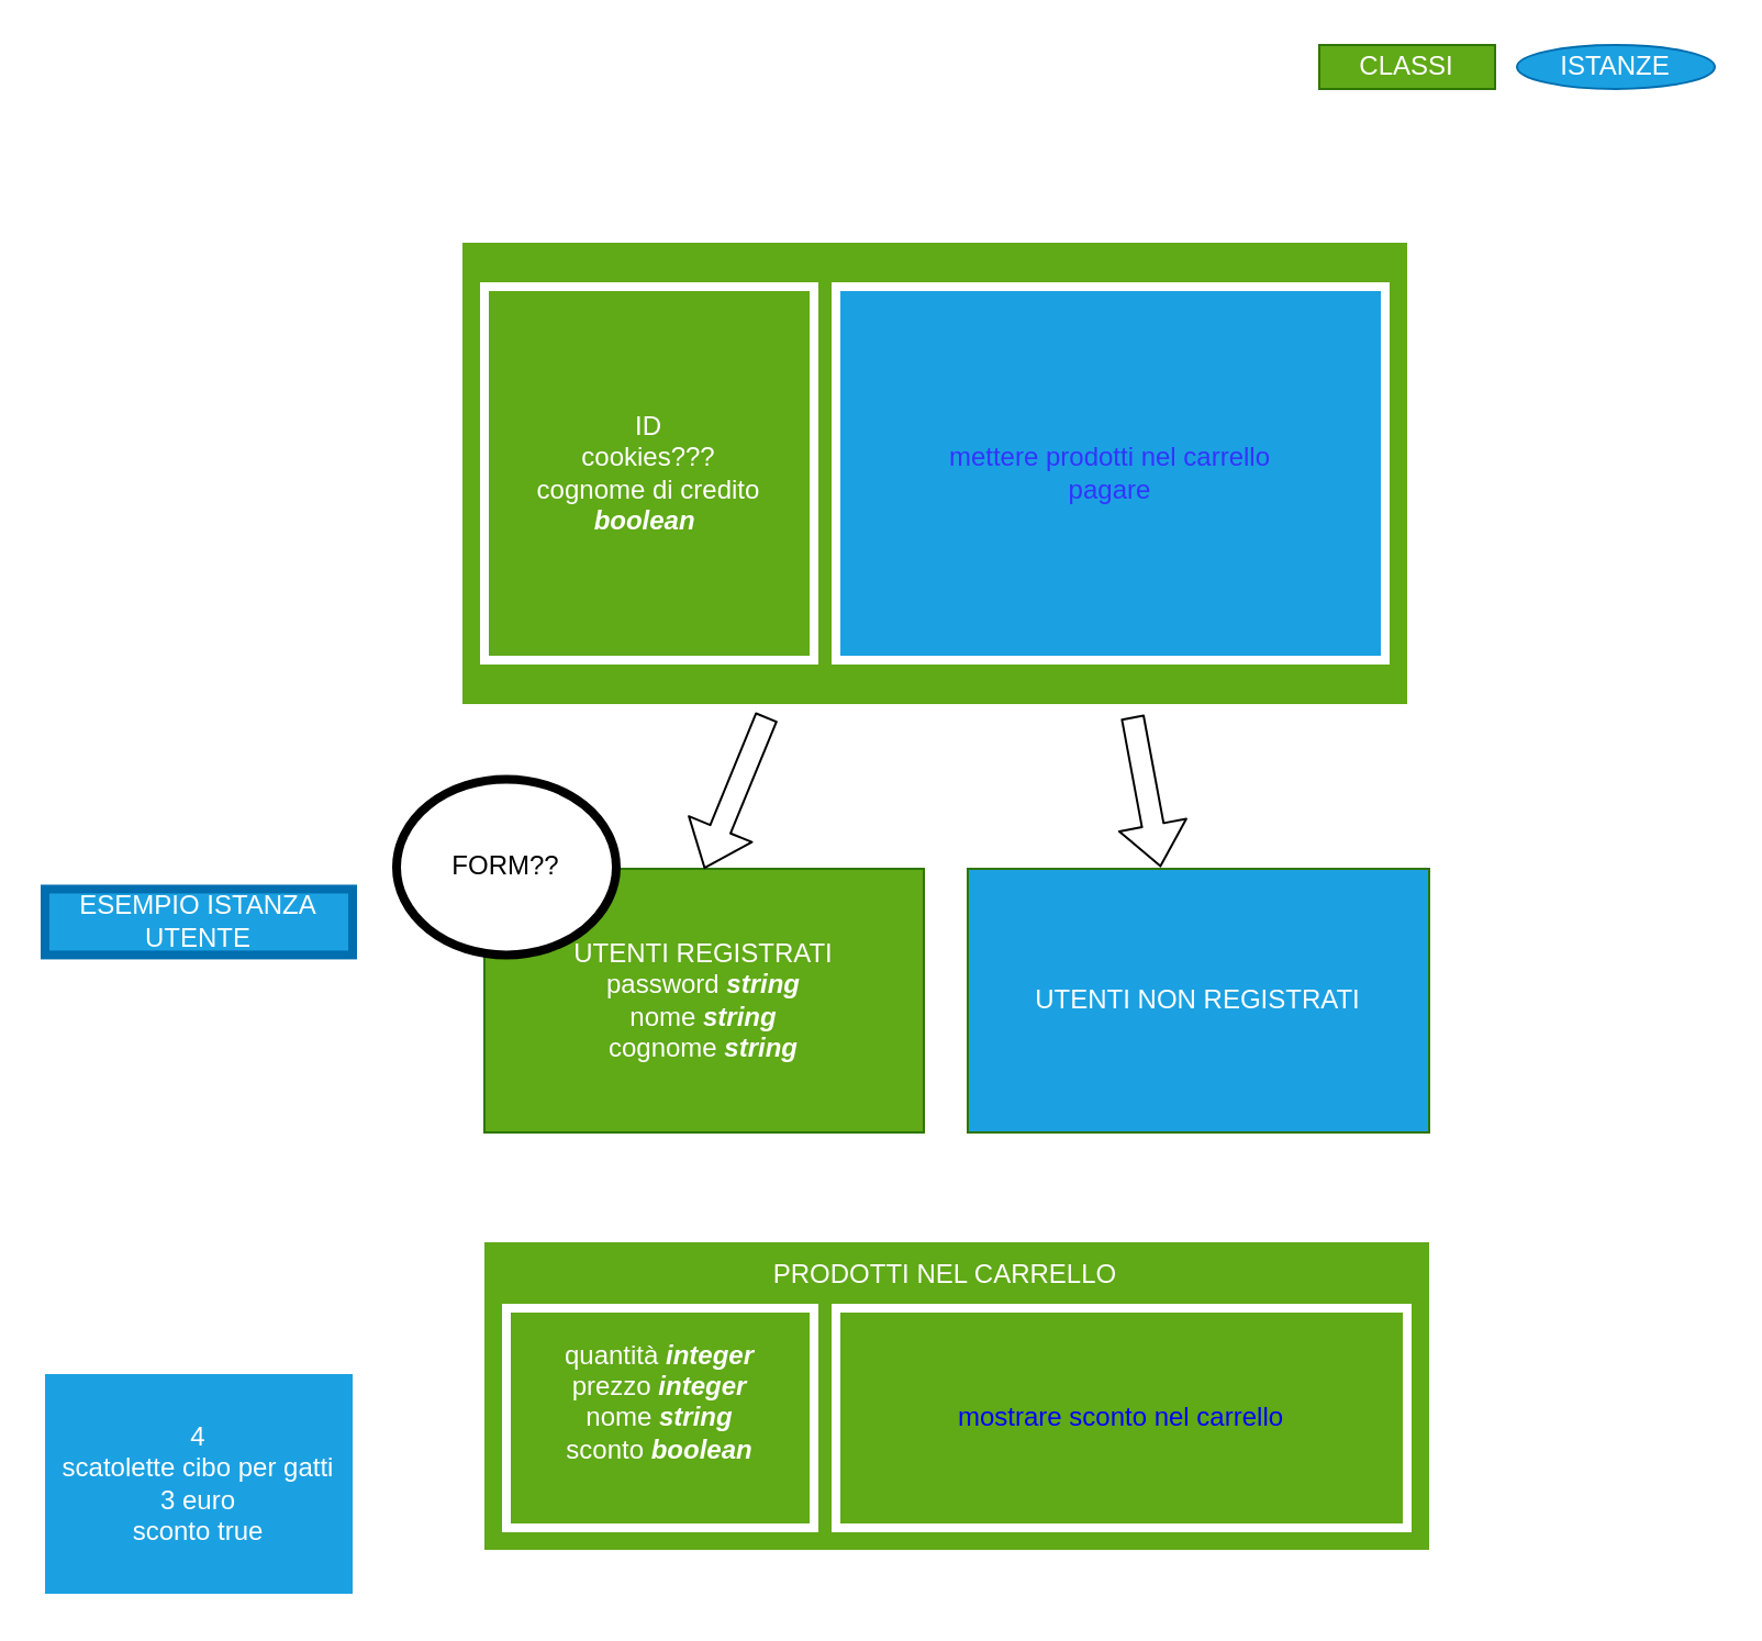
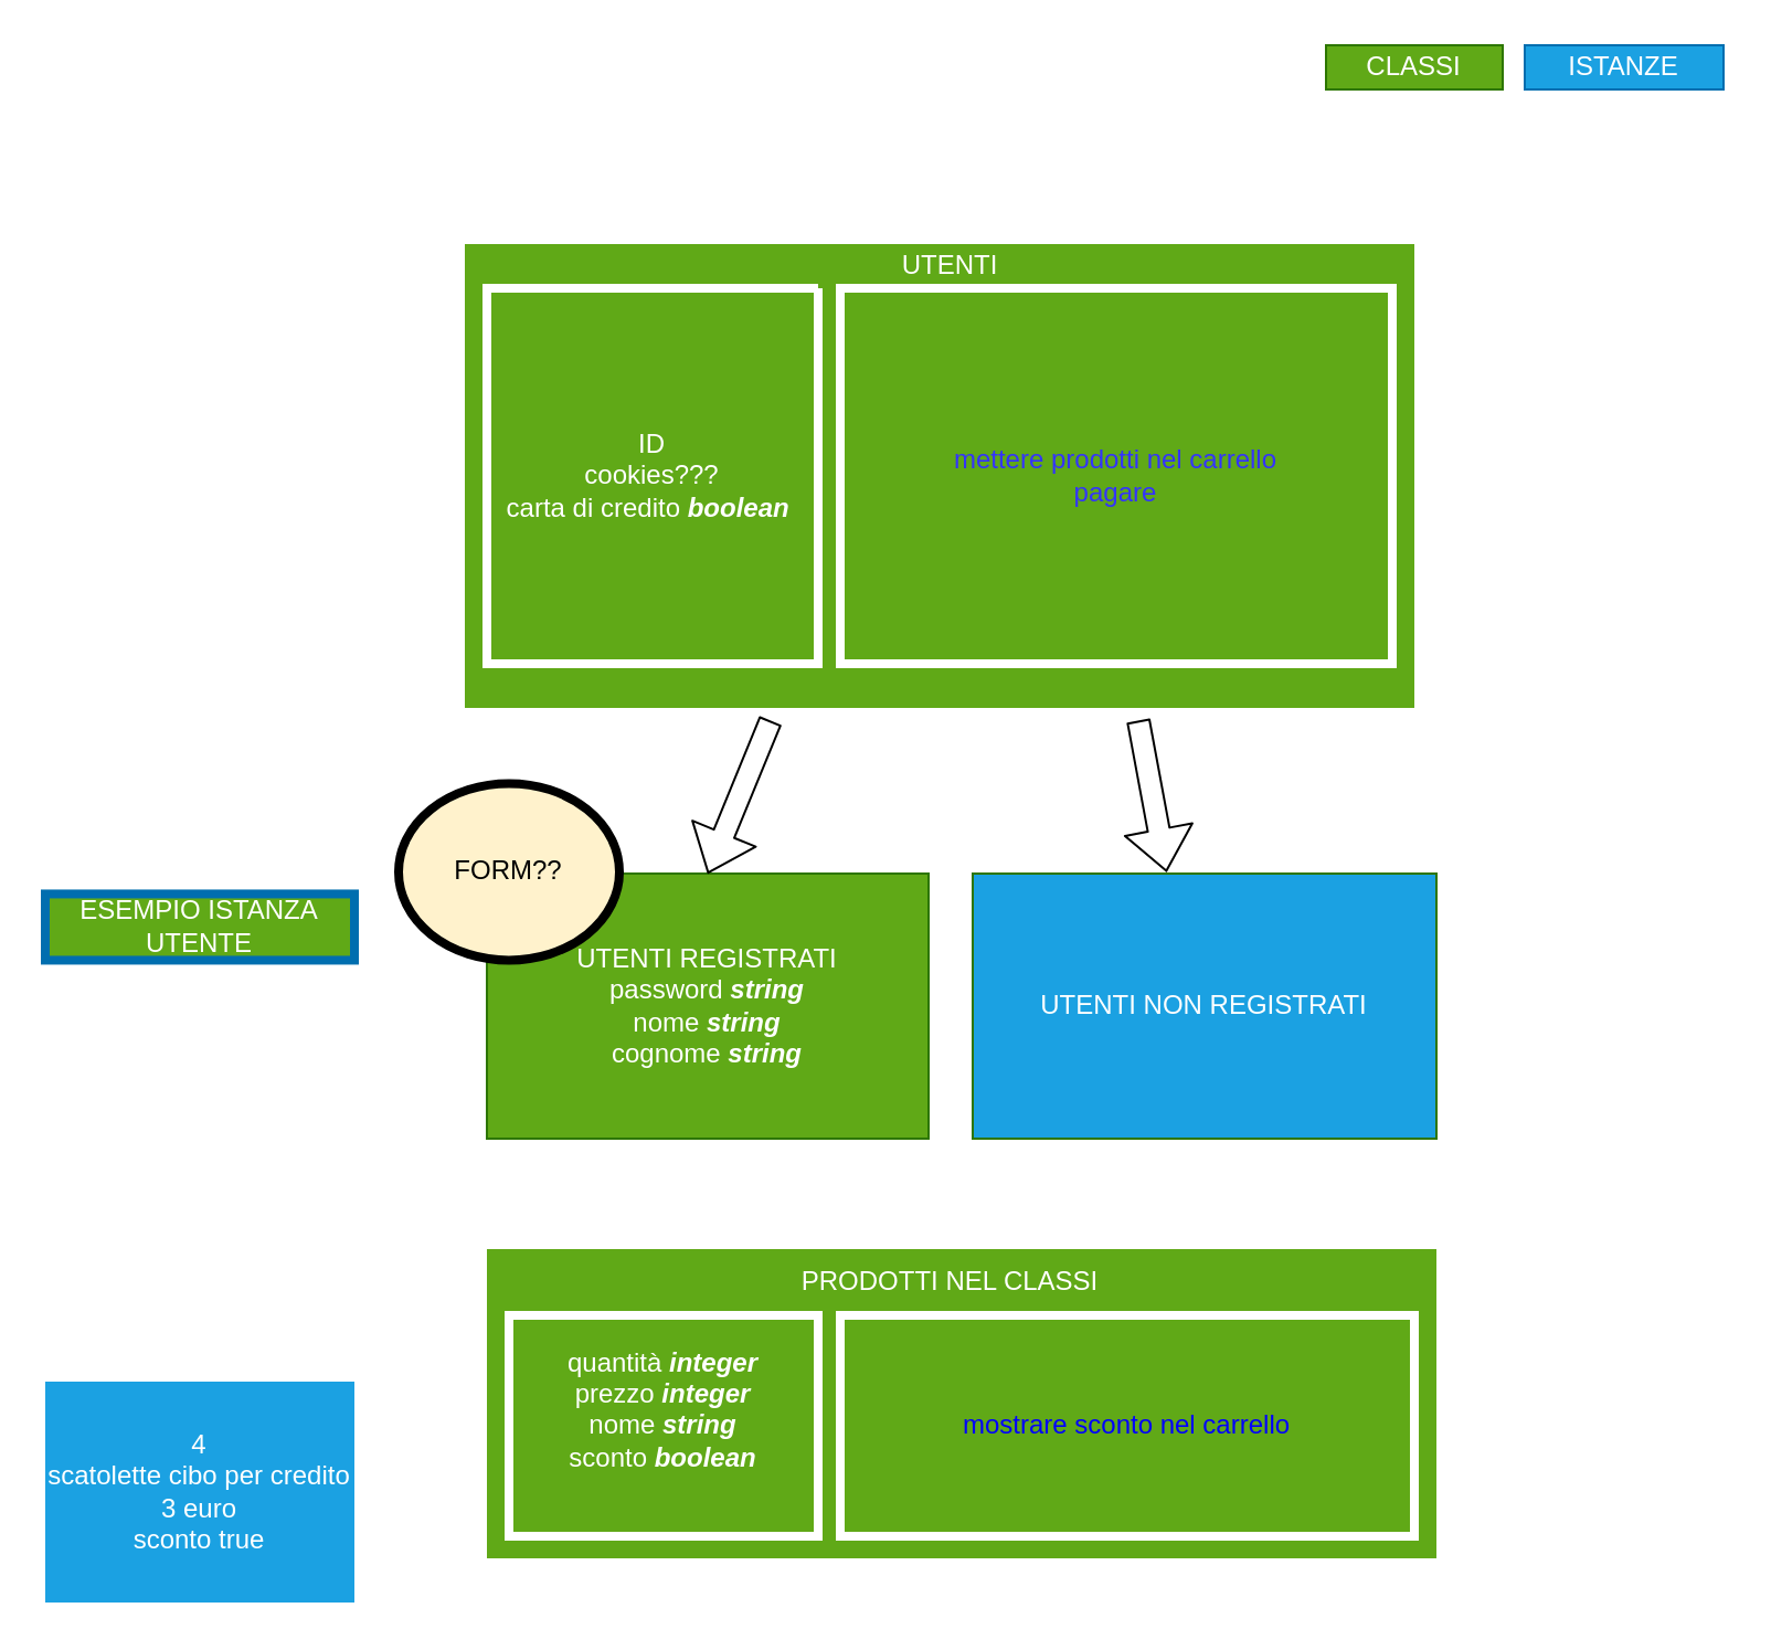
  <mxCell id="0" />
  <mxCell id="1" parent="0" />
  <mxCell id="2" value="" style="rounded=0;whiteSpace=wrap;html=1;strokeColor=none;strokeWidth=3;fontColor=#ffffff;fillColor=#60a917;" parent="1" vertex="1"><mxGeometry x="210" y="110" width="430" height="210" as="geometry" /></mxCell>
  <mxCell id="3" value="CLASSI" style="rounded=0;whiteSpace=wrap;html=1;fillColor=#60a917;fontColor=#ffffff;strokeColor=#2D7600;" parent="1" vertex="1"><mxGeometry x="600" y="20" width="80" height="20" as="geometry" /></mxCell>
- <mxCell id="4" value="ISTANZE" style="ellipse;whiteSpace=wrap;html=1;fontColor=#ffffff;fillColor=#1ba1e2;strokeColor=#006EAF;" parent="1" vertex="1"><mxGeometry x="690" y="20" width="90" height="20" as="geometry" /></mxCell>
- <mxCell id="5" value="ID&lt;br&gt;cookies???&lt;br&gt;cognome di credito &lt;b&gt;&lt;i&gt;boolean&lt;/i&gt;&lt;/b&gt;&amp;nbsp;" style="rounded=0;whiteSpace=wrap;html=1;fontColor=#ffffff;fillColor=#60a917;strokeColor=#FFFFFF;perimeterSpacing=3;strokeWidth=4;" parent="1" vertex="1"><mxGeometry x="220" y="130" width="150" height="170" as="geometry" /></mxCell>
+ <mxCell id="4" value="ISTANZE" style="rounded=0;whiteSpace=wrap;html=1;fontColor=#ffffff;fillColor=#1ba1e2;strokeColor=#006EAF;" parent="1" vertex="1"><mxGeometry x="690" y="20" width="90" height="20" as="geometry" /></mxCell>
+ <mxCell id="5" value="ID&lt;br&gt;cookies???&lt;br&gt;carta di credito &lt;b&gt;&lt;i&gt;boolean&lt;/i&gt;&lt;/b&gt;&amp;nbsp;" style="rounded=0;whiteSpace=wrap;html=1;fontColor=#ffffff;fillColor=#60a917;strokeColor=#FFFFFF;perimeterSpacing=3;strokeWidth=4;" parent="1" vertex="1"><mxGeometry x="220" y="130" width="150" height="170" as="geometry" /></mxCell>
  <mxCell id="6" value="UTENTI REGISTRATI&lt;br&gt;password &lt;b&gt;&lt;i&gt;string&lt;/i&gt;&lt;/b&gt;&lt;br&gt;nome &lt;i&gt;&lt;b&gt;string&lt;/b&gt;&lt;/i&gt;&lt;br&gt;cognome &lt;b&gt;&lt;i&gt;string&lt;/i&gt;&lt;/b&gt;" style="rounded=0;whiteSpace=wrap;html=1;fontColor=#ffffff;fillColor=#60a917;strokeColor=#2D7600;" parent="1" vertex="1"><mxGeometry x="220" y="395" width="200" height="120" as="geometry" /></mxCell>
  <mxCell id="7" value="UTENTI NON REGISTRATI" style="rounded=0;whiteSpace=wrap;html=1;fontColor=#ffffff;fillColor=#1ba1e2;strokeColor=#2D7600;" parent="1" vertex="1"><mxGeometry x="440" y="395" width="210" height="120" as="geometry" /></mxCell>
- <mxCell id="9" value="&lt;font color=&quot;#3333ff&quot;&gt;mettere prodotti nel carrello&lt;br&gt;pagare&lt;br&gt;&lt;/font&gt;" style="rounded=0;whiteSpace=wrap;html=1;strokeColor=#FFFFFF;strokeWidth=4;fontColor=#ffffff;fillColor=#1ba1e2;" parent="1" vertex="1"><mxGeometry x="380" y="130" width="250" height="170" as="geometry" /></mxCell>
+ <mxCell id="8" value="UTENTI" style="rounded=0;whiteSpace=wrap;html=1;strokeColor=none;strokeWidth=3;fontColor=#ffffff;fillColor=#60a917;" parent="1" vertex="1"><mxGeometry x="370" y="110" width="120" height="20" as="geometry" /></mxCell>
+ <mxCell id="9" value="&lt;font color=&quot;#3333ff&quot;&gt;mettere prodotti nel carrello&lt;br&gt;pagare&lt;br&gt;&lt;/font&gt;" style="rounded=0;whiteSpace=wrap;html=1;strokeColor=#FFFFFF;strokeWidth=4;fontColor=#ffffff;fillColor=#60a917;" parent="1" vertex="1"><mxGeometry x="380" y="130" width="250" height="170" as="geometry" /></mxCell>
  <mxCell id="10" value="" style="shape=flexArrow;endArrow=classic;html=1;fontColor=#FFFFFF;entryX=0.5;entryY=0;entryDx=0;entryDy=0;exitX=0.322;exitY=1.027;exitDx=0;exitDy=0;exitPerimeter=0;" parent="1" target="6" edge="1" source="2"><mxGeometry width="50" height="50" relative="1" as="geometry"><mxPoint x="360" y="251.56" as="sourcePoint" /><mxPoint x="310" y="301.56" as="targetPoint" /></mxGeometry></mxCell>
  <mxCell id="11" value="" style="rounded=0;whiteSpace=wrap;html=1;strokeColor=none;strokeWidth=3;fontColor=#ffffff;fillColor=#60a917;" parent="1" vertex="1"><mxGeometry x="220" y="565" width="430" height="140" as="geometry" /></mxCell>
  <mxCell id="12" value="quantità &lt;i style=&quot;font-weight: bold;&quot;&gt;integer&lt;/i&gt;&lt;br&gt;prezzo&amp;nbsp;&lt;i style=&quot;font-weight: bold;&quot;&gt;integer&lt;/i&gt;&lt;br&gt;nome&amp;nbsp;&lt;b style=&quot;font-style: italic;&quot;&gt;string&lt;/b&gt;&lt;br&gt;sconto&lt;i style=&quot;font-weight: bold;&quot;&gt; boolean&lt;br&gt;&lt;br&gt;&lt;/i&gt;" style="rounded=0;whiteSpace=wrap;html=1;fontColor=#ffffff;fillColor=#60a917;strokeColor=#FFFFFF;perimeterSpacing=3;strokeWidth=4;" parent="1" vertex="1"><mxGeometry x="230" y="595" width="140" height="100" as="geometry" /></mxCell>
- <mxCell id="13" value="PRODOTTI NEL CARRELLO" style="rounded=0;whiteSpace=wrap;html=1;strokeColor=none;strokeWidth=3;fontColor=#ffffff;fillColor=#60a917;" parent="1" vertex="1"><mxGeometry x="345" y="575" width="170" height="10" as="geometry" /></mxCell>
+ <mxCell id="13" value="PRODOTTI NEL CLASSI" style="rounded=0;whiteSpace=wrap;html=1;strokeColor=none;strokeWidth=3;fontColor=#ffffff;fillColor=#60a917;" parent="1" vertex="1"><mxGeometry x="345" y="575" width="170" height="10" as="geometry" /></mxCell>
  <mxCell id="14" value="&lt;font color=&quot;#0000ff&quot;&gt;mostrare sconto nel carrello&lt;/font&gt;" style="rounded=0;whiteSpace=wrap;html=1;strokeColor=#FFFFFF;strokeWidth=4;fontColor=#ffffff;fillColor=#60a917;" parent="1" vertex="1"><mxGeometry x="380" y="595" width="260" height="100" as="geometry" /></mxCell>
- <mxCell id="15" value="FORM??" style="ellipse;whiteSpace=wrap;html=1;strokeWidth=4;" parent="1" vertex="1"><mxGeometry x="180" y="354.22" width="100" height="80" as="geometry" /></mxCell>
- <mxCell id="16" value="ESEMPIO ISTANZA UTENTE" style="rounded=0;whiteSpace=wrap;html=1;strokeWidth=4;fontColor=#ffffff;fillColor=#1ba1e2;strokeColor=#006EAF;" parent="1" vertex="1"><mxGeometry x="20" y="404.22" width="140" height="30" as="geometry" /></mxCell>
- <mxCell id="17" value="4 &lt;br&gt;scatolette cibo per gatti&lt;br&gt;3 euro&lt;br&gt;sconto true&lt;br&gt;" style="rounded=0;whiteSpace=wrap;html=1;strokeWidth=4;fontColor=#ffffff;strokeColor=none;fillColor=#1ba1e2;" parent="1" vertex="1"><mxGeometry x="20" y="625" width="140" height="100" as="geometry" /></mxCell>
+ <mxCell id="15" value="FORM??" style="ellipse;whiteSpace=wrap;html=1;strokeWidth=4;fillColor=#fff2cc;" parent="1" vertex="1"><mxGeometry x="180" y="354.22" width="100" height="80" as="geometry" /></mxCell>
+ <mxCell id="16" value="ESEMPIO ISTANZA UTENTE" style="rounded=0;whiteSpace=wrap;html=1;strokeWidth=4;fontColor=#ffffff;fillColor=#60a917;strokeColor=#006EAF;" parent="1" vertex="1"><mxGeometry x="20" y="404.22" width="140" height="30" as="geometry" /></mxCell>
+ <mxCell id="17" value="4 &lt;br&gt;scatolette cibo per credito&lt;br&gt;3 euro&lt;br&gt;sconto true&lt;br&gt;" style="rounded=0;whiteSpace=wrap;html=1;strokeWidth=4;fontColor=#ffffff;strokeColor=none;fillColor=#1ba1e2;" parent="1" vertex="1"><mxGeometry x="20" y="625" width="140" height="100" as="geometry" /></mxCell>
  <mxCell id="18" value="" style="shape=flexArrow;endArrow=classic;html=1;fontColor=#FFFFFF;entryX=0.418;entryY=-0.006;entryDx=0;entryDy=0;exitX=0.322;exitY=1.027;exitDx=0;exitDy=0;exitPerimeter=0;entryPerimeter=0;" edge="1" parent="1" target="7"><mxGeometry width="50" height="50" relative="1" as="geometry"><mxPoint x="515" y="325.67" as="sourcePoint" /><mxPoint x="486.54" y="395" as="targetPoint" /></mxGeometry></mxCell>
